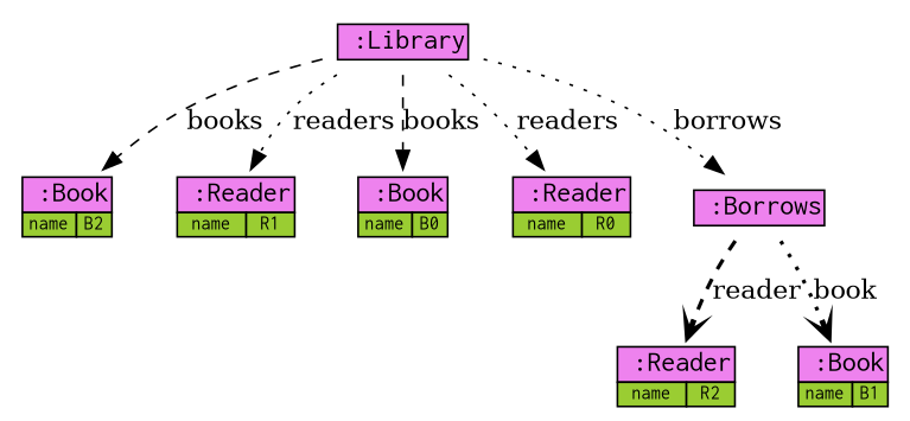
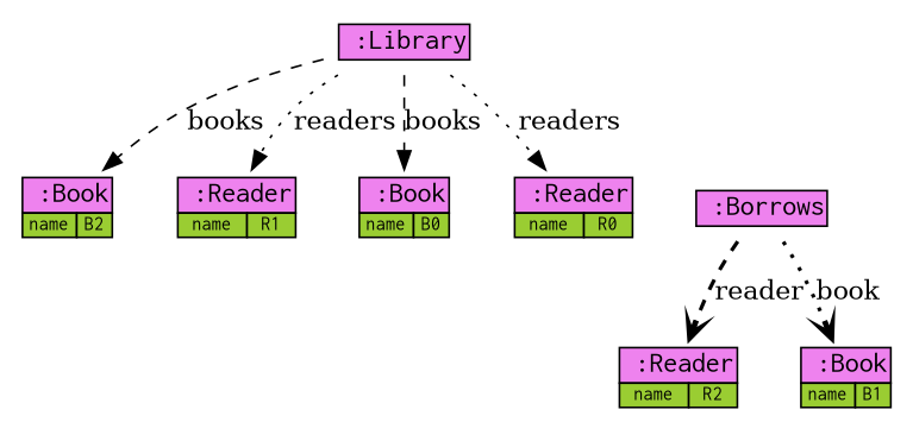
  digraph {
    rankdir=TB
    node [shape=none]
    edge [style=dotted]
    n1 [label=<<table BORDER="0" CELLBORDER="1" CELLSPACING="0" CELLPADDING="0"><tr><td bgcolor="violet" colspan="2"><font face="INCONSOLATA" point-size="15"> :Book</font></td></tr><tr> <td bgcolor="yellowgreen"><font point-size="10" face="INCONSOLATA">name</font></td><td bgcolor="yellowgreen"><font point-size="10" face="INCONSOLATA">B2</font></td></tr></table>>]
    n2 [label=<<table BORDER="0" CELLBORDER="1" CELLSPACING="0" CELLPADDING="0"><tr><td bgcolor="violet" colspan="2"><font face="INCONSOLATA" point-size="15"> :Reader</font></td></tr><tr> <td bgcolor="yellowgreen"><font point-size="10" face="INCONSOLATA">name</font></td><td bgcolor="yellowgreen"><font point-size="10" face="INCONSOLATA">R2</font></td></tr></table>>]
    n3 [label=<<table BORDER="0" CELLBORDER="1" CELLSPACING="0" CELLPADDING="0"><tr><td bgcolor="violet" colspan="2"><font face="INCONSOLATA" point-size="15"> :Book</font></td></tr><tr> <td bgcolor="yellowgreen"><font point-size="10" face="INCONSOLATA">name</font></td><td bgcolor="yellowgreen"><font point-size="10" face="INCONSOLATA">B1</font></td></tr></table>>]
    n4 [label=<<table BORDER="0" CELLBORDER="1" CELLSPACING="0" CELLPADDING="0"><tr><td bgcolor="violet" colspan="2"><font face="INCONSOLATA" point-size="15"> :Reader</font></td></tr><tr> <td bgcolor="yellowgreen"><font point-size="10" face="INCONSOLATA">name</font></td><td bgcolor="yellowgreen"><font point-size="10" face="INCONSOLATA">R1</font></td></tr></table>>]
    n5 [label=<<table BORDER="0" CELLBORDER="1" CELLSPACING="0" CELLPADDING="0"><tr><td bgcolor="violet" colspan="2"><font face="INCONSOLATA" point-size="15"> :Book</font></td></tr><tr> <td bgcolor="yellowgreen"><font point-size="10" face="INCONSOLATA">name</font></td><td bgcolor="yellowgreen"><font point-size="10" face="INCONSOLATA">B0</font></td></tr></table>>]
    n6 [label=<<table BORDER="0" CELLBORDER="1" CELLSPACING="0" CELLPADDING="0"><tr><td bgcolor="violet" colspan="2"><font face="INCONSOLATA" point-size="15"> :Reader</font></td></tr><tr> <td bgcolor="yellowgreen"><font point-size="10" face="INCONSOLATA">name</font></td><td bgcolor="yellowgreen"><font point-size="10" face="INCONSOLATA">R0</font></td></tr></table>>]
    n7 [label=<<table BORDER="0" CELLBORDER="1" CELLSPACING="0" CELLPADDING="0"><tr><td bgcolor="violet" colspan="2"><font face="INCONSOLATA" point-size="15"> :Borrows</font></td></tr></table>>]
    n8 [label=<<table BORDER="0" CELLBORDER="1" CELLSPACING="0" CELLPADDING="0"><tr><td bgcolor="violet" colspan="2"><font face="INCONSOLATA" point-size="15"> :Library</font></td></tr></table>>]
    n7 -> n2 [arrowhead=vee label=reader penwidth=2 style=dashed]
    n7 -> n3 [arrowhead=vee label=book penwidth=2]
    n8 -> n1 [label=<books> style=dashed]
    n8 -> n4 [label=<readers>]
    n8 -> n5 [label=<books> style=dashed]
    n8 -> n6 [label=<readers>]
-   n8 -> n7 [label=<borrows>]
  }
